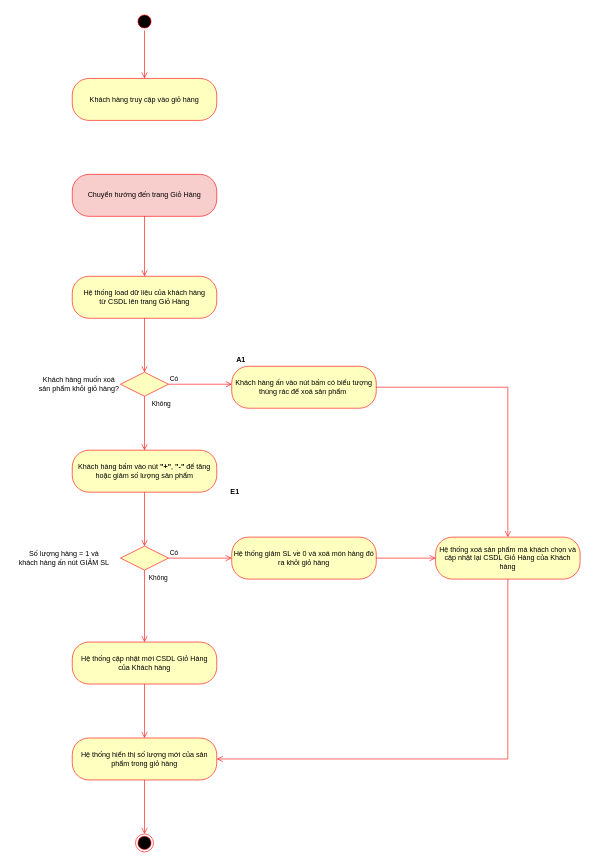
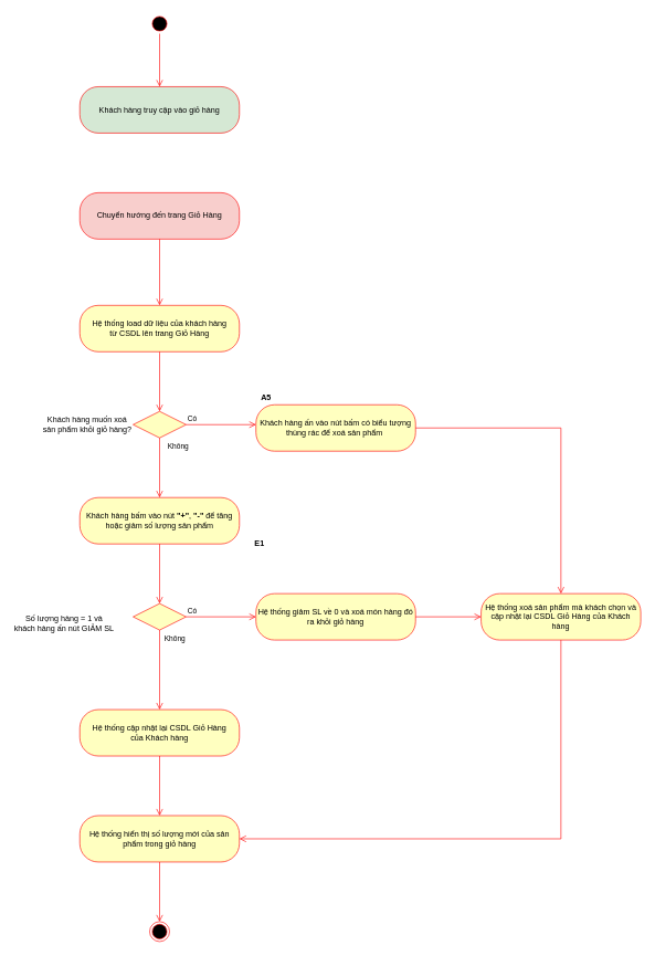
  <mxCell id="0" />
  <mxCell id="1" parent="0" />
  <mxCell id="2" value="" style="ellipse;html=1;shape=startState;fillColor=#000000;strokeColor=#ff0000;" parent="1" vertex="1"><mxGeometry x="225.5" y="20" width="30" height="30" as="geometry" /></mxCell>
  <mxCell id="3" value="" style="edgeStyle=orthogonalEdgeStyle;html=1;verticalAlign=bottom;endArrow=open;endSize=8;strokeColor=#ff0000;rounded=0;" parent="1" source="2" target="4" edge="1"><mxGeometry relative="1" as="geometry"><mxPoint x="232" y="95" as="targetPoint" /></mxGeometry></mxCell>
- <mxCell id="4" value="Khách hàng truy cập vào giỏ hàng" style="rounded=1;whiteSpace=wrap;html=1;arcSize=40;fontColor=#000000;fillColor=#ffffc0;strokeColor=#ff0000;" parent="1" vertex="1"><mxGeometry x="120" y="130" width="241" height="70" as="geometry" /></mxCell>
+ <mxCell id="4" value="Khách hàng truy cập vào giỏ hàng" style="rounded=1;whiteSpace=wrap;html=1;arcSize=40;fontColor=#000000;fillColor=#d5e8d4;strokeColor=#ff0000;" parent="1" vertex="1"><mxGeometry x="120" y="130" width="241" height="70" as="geometry" /></mxCell>
  <mxCell id="5" value="" style="ellipse;html=1;shape=endState;fillColor=#000000;strokeColor=#ff0000;" parent="1" vertex="1"><mxGeometry x="225.5" y="1390" width="30" height="30" as="geometry" /></mxCell>
  <mxCell id="6" value="Chuyển hướng đến trang Giỏ Hàng" style="rounded=1;whiteSpace=wrap;html=1;arcSize=40;fontColor=#000000;fillColor=#f8cecc;strokeColor=#ff0000;" parent="1" vertex="1"><mxGeometry x="120" y="290" width="241" height="70" as="geometry" /></mxCell>
  <mxCell id="7" value="Hệ thống load dữ liệu của khách hàng &lt;br&gt;từ CSDL lên&amp;nbsp;trang Giỏ Hàng" style="rounded=1;whiteSpace=wrap;html=1;arcSize=40;fontColor=#000000;fillColor=#ffffc0;strokeColor=#ff0000;" parent="1" vertex="1"><mxGeometry x="120" y="460" width="241" height="70" as="geometry" /></mxCell>
  <mxCell id="8" value="" style="rhombus;whiteSpace=wrap;html=1;fillColor=#ffffc0;strokeColor=#ff0000;" parent="1" vertex="1"><mxGeometry x="200.5" y="620" width="80" height="40" as="geometry" /></mxCell>
  <mxCell id="9" value="Có" style="edgeStyle=orthogonalEdgeStyle;html=1;align=left;verticalAlign=bottom;endArrow=open;endSize=8;strokeColor=#ff0000;rounded=0;" parent="1" source="8" target="26" edge="1"><mxGeometry x="-1" relative="1" as="geometry"><mxPoint x="380.5" y="640" as="targetPoint" /><Array as="points"><mxPoint x="396" y="640" /><mxPoint x="396" y="640" /></Array></mxGeometry></mxCell>
  <mxCell id="10" value="Không" style="edgeStyle=orthogonalEdgeStyle;html=1;align=left;verticalAlign=top;endArrow=open;endSize=8;strokeColor=#ff0000;rounded=0;" parent="1" source="8" target="12" edge="1"><mxGeometry x="-1" y="10" relative="1" as="geometry"><mxPoint x="241.5" y="740" as="targetPoint" /><mxPoint as="offset" /></mxGeometry></mxCell>
  <mxCell id="11" value="Khách hàng muốn xoá&lt;br&gt;sản phẩm khỏi giỏ hàng?" style="text;html=1;align=center;verticalAlign=middle;resizable=0;points=[];autosize=1;strokeColor=none;fillColor=none;" parent="1" vertex="1"><mxGeometry x="56" y="625" width="150" height="30" as="geometry" /></mxCell>
  <mxCell id="12" value="Khách hàng bấm vào nút &lt;b&gt;&quot;+&quot;&lt;/b&gt;, &lt;b&gt;&quot;-&quot;&amp;nbsp;&lt;/b&gt;để tăng hoặc giảm số lượng sản phẩm" style="rounded=1;whiteSpace=wrap;html=1;arcSize=40;fontColor=#000000;fillColor=#ffffc0;strokeColor=#ff0000;" parent="1" vertex="1"><mxGeometry x="120" y="750" width="241" height="70" as="geometry" /></mxCell>
  <mxCell id="13" value="" style="edgeStyle=orthogonalEdgeStyle;html=1;verticalAlign=bottom;endArrow=open;endSize=8;strokeColor=#ff0000;rounded=0;" parent="1" source="7" target="8" edge="1"><mxGeometry relative="1" as="geometry"><mxPoint x="251.5" y="1054" as="targetPoint" /><mxPoint x="251.529" y="970" as="sourcePoint" /><Array as="points" /></mxGeometry></mxCell>
  <mxCell id="14" value="" style="rhombus;whiteSpace=wrap;html=1;fillColor=#ffffc0;strokeColor=#ff0000;" parent="1" vertex="1"><mxGeometry x="200.5" y="910" width="80" height="40" as="geometry" /></mxCell>
  <mxCell id="15" value="Có" style="edgeStyle=orthogonalEdgeStyle;html=1;align=left;verticalAlign=bottom;endArrow=open;endSize=8;strokeColor=#ff0000;rounded=0;" parent="1" source="14" target="19" edge="1"><mxGeometry x="-1" relative="1" as="geometry"><mxPoint x="380.5" y="930" as="targetPoint" /></mxGeometry></mxCell>
  <mxCell id="16" value="Không" style="edgeStyle=orthogonalEdgeStyle;html=1;align=left;verticalAlign=top;endArrow=open;endSize=8;strokeColor=#ff0000;rounded=0;" parent="1" source="14" target="29" edge="1"><mxGeometry x="-1" y="5" relative="1" as="geometry"><mxPoint x="240.5" y="1045" as="targetPoint" /><mxPoint as="offset" /></mxGeometry></mxCell>
  <mxCell id="17" value="" style="edgeStyle=orthogonalEdgeStyle;html=1;verticalAlign=bottom;endArrow=open;endSize=8;strokeColor=#ff0000;rounded=0;" parent="1" source="12" target="14" edge="1"><mxGeometry relative="1" as="geometry"><mxPoint x="250.5" y="630" as="targetPoint" /><mxPoint x="250.5" y="540" as="sourcePoint" /><Array as="points" /></mxGeometry></mxCell>
- <mxCell id="18" value="Số lượng hàng = 1 và &lt;br&gt;khách hàng ấn nút GIẢM SL" style="text;html=1;align=center;verticalAlign=middle;resizable=0;points=[];autosize=1;strokeColor=none;fillColor=none;" parent="1" vertex="1"><mxGeometry x="20.5" y="915" width="170" height="30" as="geometry" /></mxCell>
+ <mxCell id="18" value="Số lượng hàng = 1 và &lt;br&gt;khách hàng ấn nút GIẢM SL" style="text;html=1;align=center;verticalAlign=middle;resizable=0;points=[];autosize=1;strokeColor=none;fillColor=none;" parent="1" vertex="1"><mxGeometry x="10.5" y="925" width="170" height="30" as="geometry" /></mxCell>
  <mxCell id="19" value="Hệ thống giảm SL về 0 và xoá món hàng đó ra khỏi giỏ hàng" style="rounded=1;whiteSpace=wrap;html=1;arcSize=40;fontColor=#000000;fillColor=#ffffc0;strokeColor=#ff0000;" parent="1" vertex="1"><mxGeometry x="386" y="895" width="241" height="70" as="geometry" /></mxCell>
  <mxCell id="20" value="Hệ thống hiển thị số lượng mới của sản phẩm trong giỏ hàng" style="rounded=1;whiteSpace=wrap;html=1;arcSize=40;fontColor=#000000;fillColor=#ffffc0;strokeColor=#ff0000;" parent="1" vertex="1"><mxGeometry x="120" y="1230" width="241" height="70" as="geometry" /></mxCell>
  <mxCell id="21" value="" style="edgeStyle=orthogonalEdgeStyle;html=1;verticalAlign=bottom;endArrow=open;endSize=8;strokeColor=#ff0000;rounded=0;" parent="1" source="20" target="5" edge="1"><mxGeometry relative="1" as="geometry"><mxPoint x="250.5" y="900" as="targetPoint" /><mxPoint x="250.5" y="810" as="sourcePoint" /><Array as="points" /></mxGeometry></mxCell>
  <mxCell id="22" value="" style="edgeStyle=orthogonalEdgeStyle;html=1;verticalAlign=bottom;endArrow=open;endSize=8;strokeColor=#ff0000;rounded=0;" parent="1" source="19" target="23" edge="1"><mxGeometry relative="1" as="geometry"><mxPoint x="691" y="930" as="targetPoint" /><mxPoint x="250.5" y="830" as="sourcePoint" /><Array as="points" /></mxGeometry></mxCell>
  <mxCell id="23" value="Hệ thống xoá sản phẩm mà khách chọn và&lt;br&gt;cập nhật lại CSDL Giỏ Hàng của Khách hàng" style="rounded=1;whiteSpace=wrap;html=1;arcSize=40;fontColor=#000000;fillColor=#ffffc0;strokeColor=#ff0000;" parent="1" vertex="1"><mxGeometry x="726" y="895" width="241" height="70" as="geometry" /></mxCell>
- <mxCell id="24" value="&lt;b&gt;A1&lt;/b&gt;" style="text;html=1;align=center;verticalAlign=middle;resizable=0;points=[];autosize=1;strokeColor=none;fillColor=none;" parent="1" vertex="1"><mxGeometry x="386" y="590" width="30" height="20" as="geometry" /></mxCell>
+ <mxCell id="24" value="&lt;b&gt;A5&lt;/b&gt;" style="text;html=1;align=center;verticalAlign=middle;resizable=0;points=[];autosize=1;strokeColor=none;fillColor=none;" parent="1" vertex="1"><mxGeometry x="386" y="590" width="30" height="20" as="geometry" /></mxCell>
  <mxCell id="25" value="&lt;b&gt;E1&lt;/b&gt;" style="text;html=1;align=center;verticalAlign=middle;resizable=0;points=[];autosize=1;strokeColor=none;fillColor=none;" parent="1" vertex="1"><mxGeometry x="376" y="810" width="30" height="20" as="geometry" /></mxCell>
  <mxCell id="26" value="Khách hàng ấn vào nút bấm có biểu tượng thùng rác để xoá sản phẩm&lt;b&gt;&amp;nbsp;&lt;/b&gt;" style="rounded=1;whiteSpace=wrap;html=1;arcSize=40;fontColor=#000000;fillColor=#ffffc0;strokeColor=#ff0000;" parent="1" vertex="1"><mxGeometry x="386" y="610" width="241" height="70" as="geometry" /></mxCell>
  <mxCell id="27" value="" style="edgeStyle=orthogonalEdgeStyle;html=1;verticalAlign=bottom;endArrow=open;endSize=8;strokeColor=#ff0000;rounded=0;" parent="1" source="26" target="23" edge="1"><mxGeometry relative="1" as="geometry"><mxPoint x="250.5" y="630" as="targetPoint" /><mxPoint x="250.5" y="540" as="sourcePoint" /><Array as="points" /></mxGeometry></mxCell>
  <mxCell id="28" value="" style="edgeStyle=orthogonalEdgeStyle;html=1;verticalAlign=bottom;endArrow=open;endSize=8;strokeColor=#ff0000;rounded=0;" parent="1" source="23" target="20" edge="1"><mxGeometry relative="1" as="geometry"><mxPoint x="250.5" y="630" as="targetPoint" /><mxPoint x="250.5" y="540" as="sourcePoint" /><Array as="points"><mxPoint x="846" y="1265" /></Array></mxGeometry></mxCell>
- <mxCell id="29" value="Hệ thống cập nhật mới CSDL Giỏ Hàng &lt;br&gt;của Khách hàng" style="rounded=1;whiteSpace=wrap;html=1;arcSize=40;fontColor=#000000;fillColor=#ffffc0;strokeColor=#ff0000;" parent="1" vertex="1"><mxGeometry x="120" y="1070" width="241" height="70" as="geometry" /></mxCell>
+ <mxCell id="29" value="Hệ thống cập nhật lại CSDL Giỏ Hàng &lt;br&gt;của Khách hàng" style="rounded=1;whiteSpace=wrap;html=1;arcSize=40;fontColor=#000000;fillColor=#ffffc0;strokeColor=#ff0000;" parent="1" vertex="1"><mxGeometry x="120" y="1070" width="241" height="70" as="geometry" /></mxCell>
  <mxCell id="30" value="" style="edgeStyle=orthogonalEdgeStyle;html=1;verticalAlign=bottom;endArrow=open;endSize=8;strokeColor=#ff0000;rounded=0;" parent="1" source="29" target="20" edge="1"><mxGeometry relative="1" as="geometry"><mxPoint x="371" y="1295" as="targetPoint" /><mxPoint x="876" y="580" as="sourcePoint" /><Array as="points"><mxPoint x="241" y="1190" /><mxPoint x="241" y="1190" /></Array></mxGeometry></mxCell>
  <mxCell id="31" value="" style="edgeStyle=orthogonalEdgeStyle;html=1;verticalAlign=bottom;endArrow=open;endSize=8;strokeColor=#ff0000;rounded=0;" parent="1" source="6" target="7" edge="1"><mxGeometry relative="1" as="geometry"><mxPoint x="250.5" y="190" as="targetPoint" /><mxPoint x="250.5" y="100" as="sourcePoint" /><Array as="points" /></mxGeometry></mxCell>
